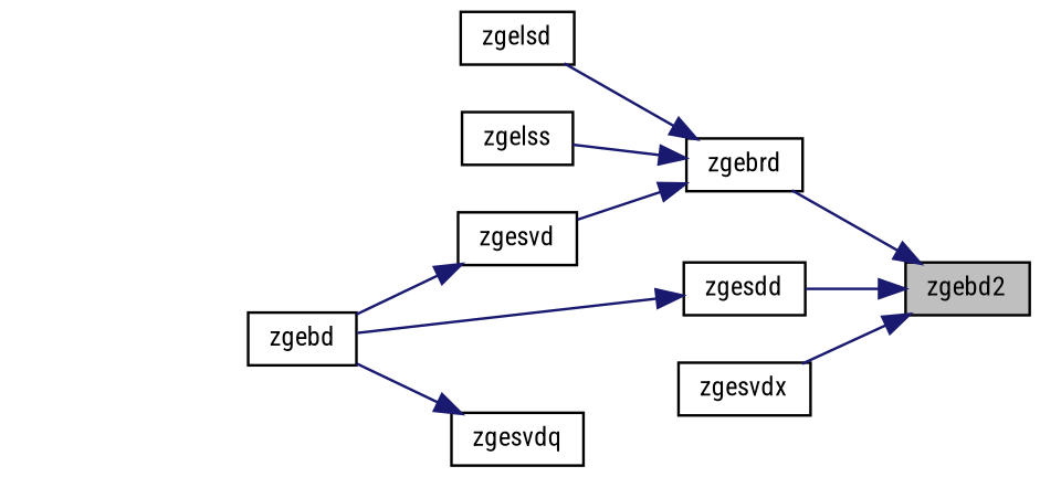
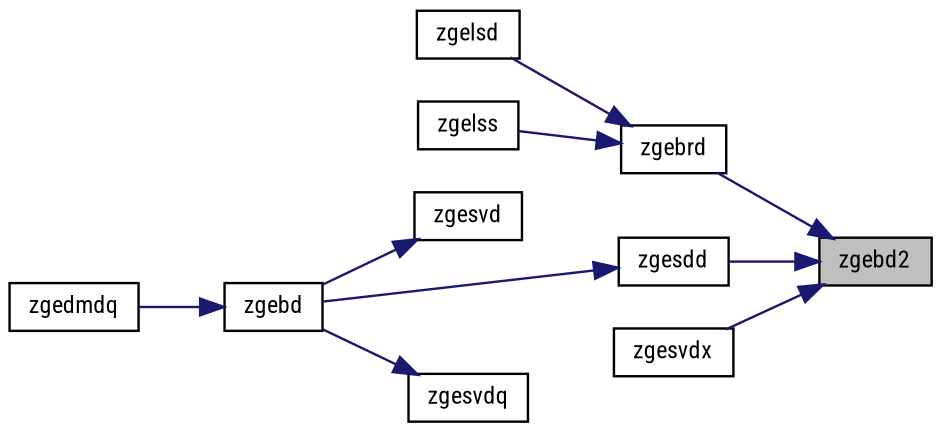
  digraph {
    fontname="Roboto Condensed"
    rankdir=RL
    node [color=black fillcolor=white fontname="Roboto Condensed" fontsize=10 shape=record style=filled]
    edge [color=midnightblue dir=back fontname="Roboto Condensed" fontsize=10 labelfontname=Helvetica labelfontsize=10 style=solid]
    n1 [fillcolor=grey75 fontcolor=black height=0.2 label=zgebd2 width=0.4]
    n2 [height=0.2 label=zgebrd width=0.4]
    n3 [height=0.2 label=zgesdd width=0.4]
    n4 [height=0.2 label=zgesvdx width=0.4]
    n5 [height=0.2 label=zgelsd width=0.4]
    n6 [height=0.2 label=zgelss width=0.4]
    n7 [height=0.2 label=zgesvd width=0.4]
    n8 [height=0.2 label=zgebd width=0.4]
+   n9 [height=0.2 label=zgedmdq width=0.4]
    n10 [height=0.2 label=zgesvdq width=0.4]
    n1 -> n2
    n1 -> n3
    n1 -> n4
    n2 -> n5
    n2 -> n6
-   n2 -> n7
    n3 -> n8
    n7 -> n8
+   n8 -> n9
    n10 -> n8
  }
